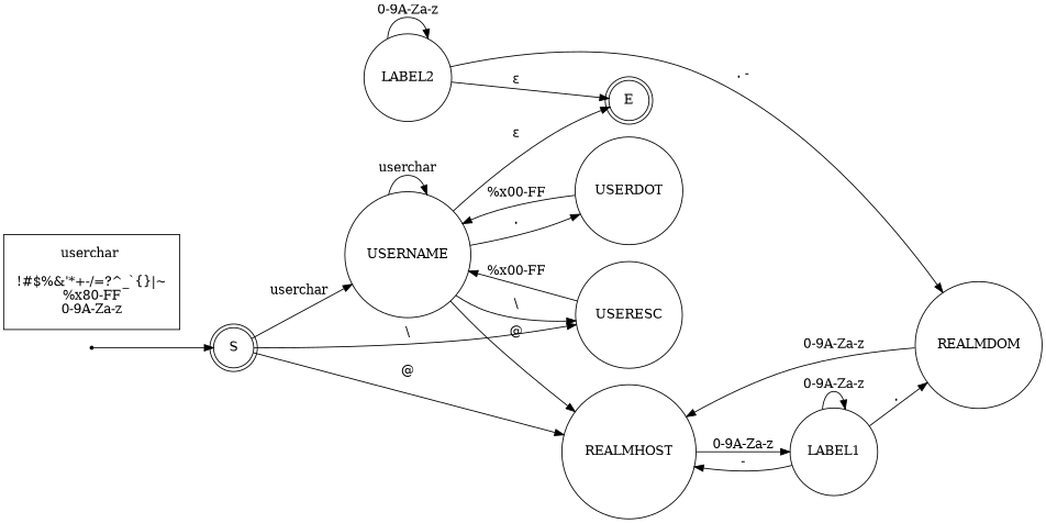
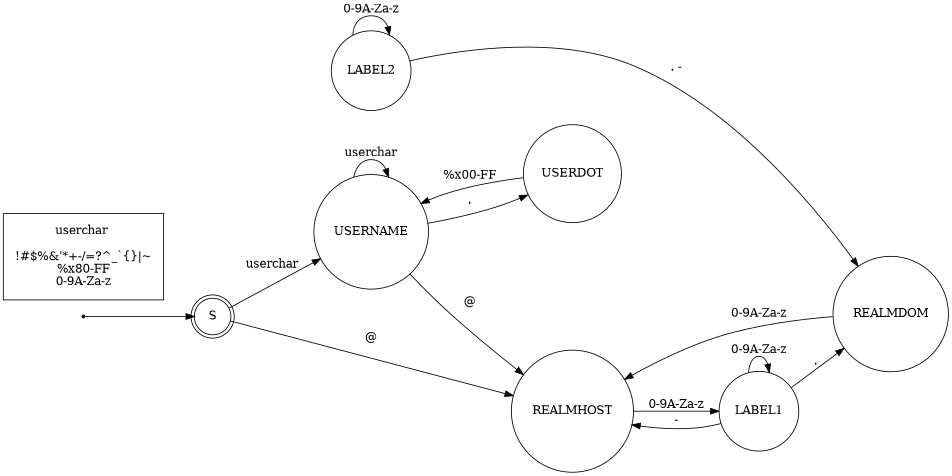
  digraph {
    rankdir=LR
    node [shape=circle]
    S [shape=doublecircle]
    REALMHOST
    USERNAME
-   USERESC
    LABEL1
-   E [shape=doublecircle]
    USERDOT
    qi [shape=point]
    REALMDOM
    LABEL2
    n11 [label="userchar \n\n!#$%&'*+-/=?^_`{}|~\n%x80-FF\n0-9A-Za-z" margin="0.2,0.2" shape=box]
    S -> REALMHOST [label="@"]
    S -> USERNAME [label=userchar]
-   S -> USERESC [label="\\"]
    REALMHOST -> LABEL1 [label="0-9A-Za-z"]
    USERNAME -> REALMHOST [label="@"]
    USERNAME -> USERNAME [label=userchar]
-   USERNAME -> USERESC [label="\\"]
-   USERNAME -> E [label="&epsilon;"]
    USERNAME -> USERDOT [label="."]
-   USERESC -> USERNAME [label="%x00-FF"]
    LABEL1 -> REALMHOST [label="-"]
    LABEL1 -> LABEL1 [label="0-9A-Za-z"]
    LABEL1 -> REALMDOM [label="."]
    USERDOT -> USERNAME [label="%x00-FF"]
    qi -> S
    REALMDOM -> REALMHOST [label="0-9A-Za-z"]
-   LABEL2 -> E [label="&epsilon;"]
    LABEL2 -> REALMDOM [label=". -"]
    LABEL2 -> LABEL2 [label="0-9A-Za-z"]
  }
